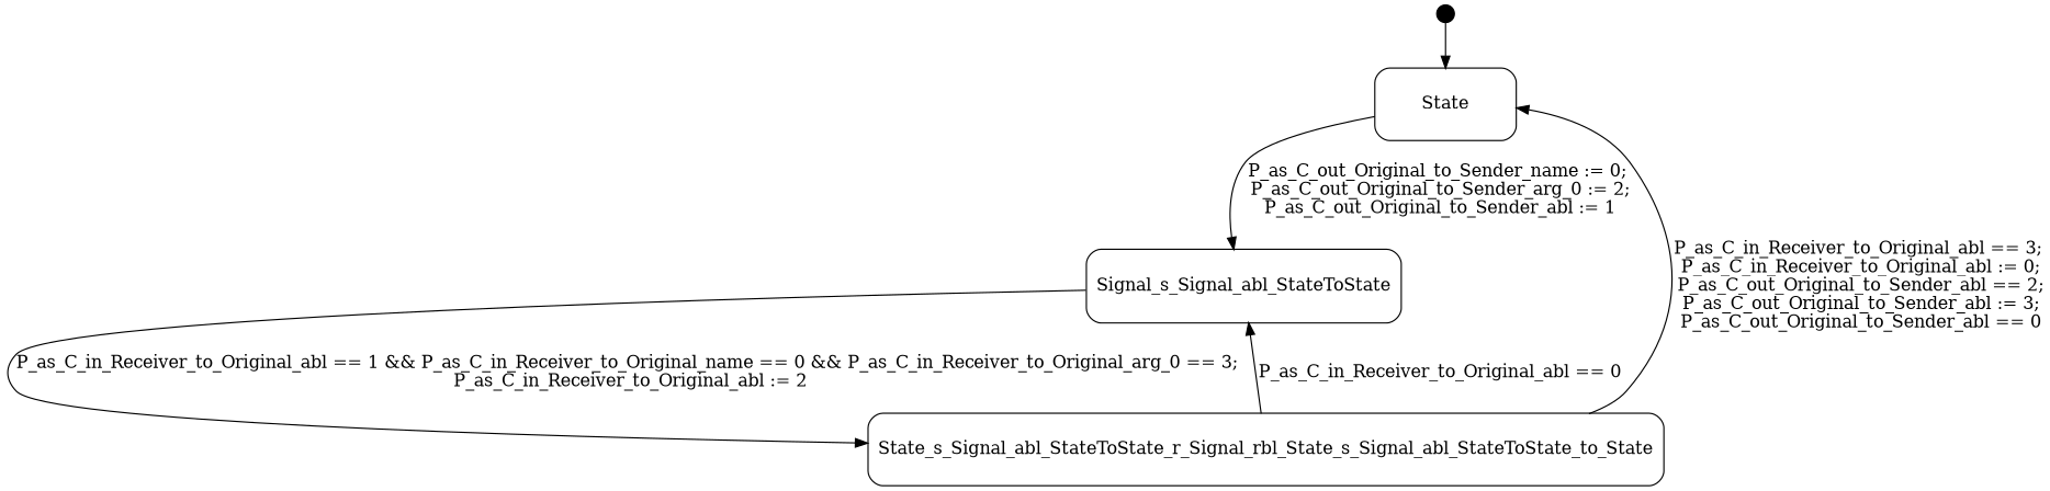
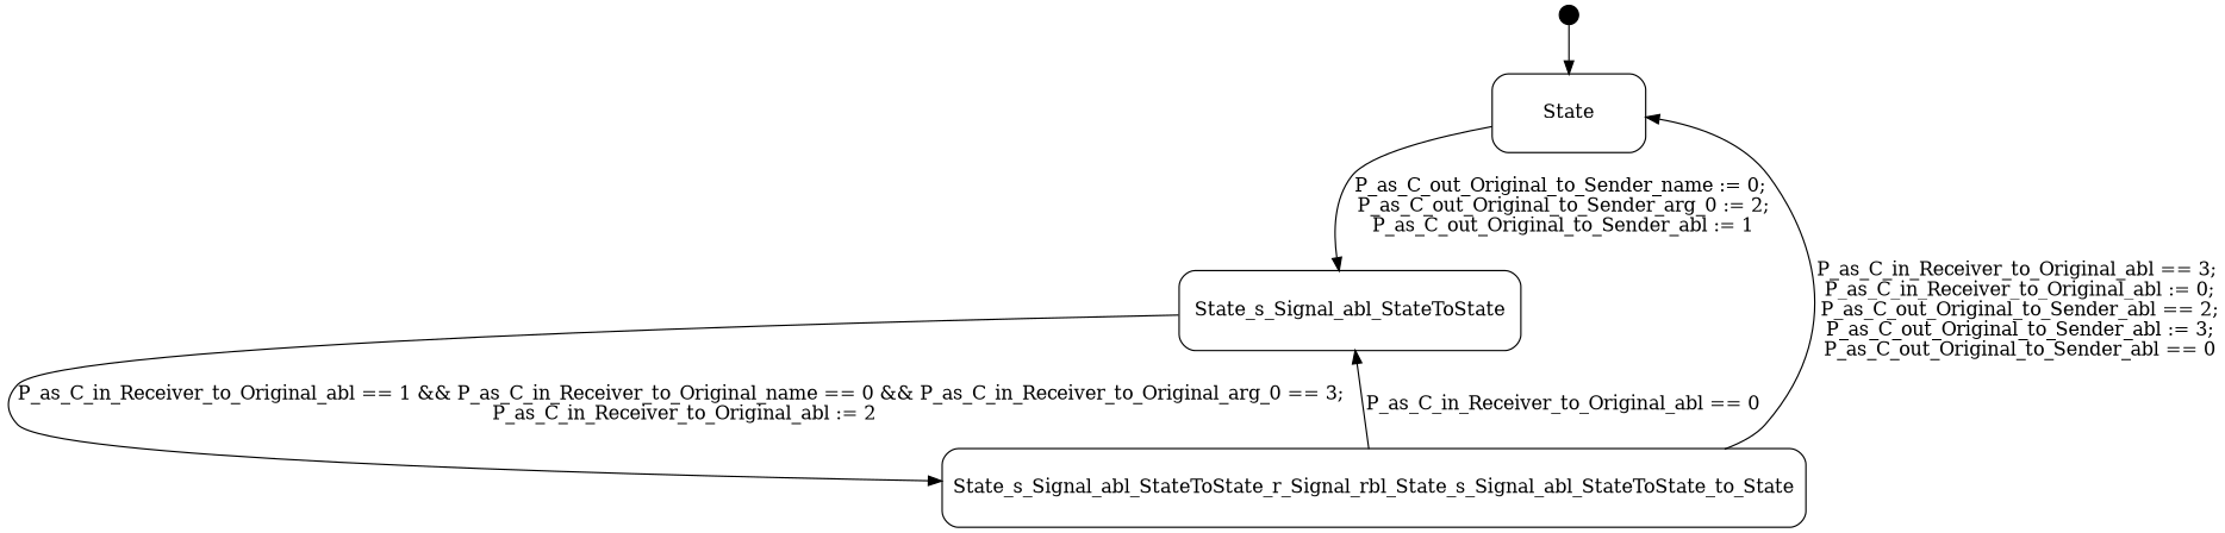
  digraph {
    compound=true
    rank=LR
    node [shape=Mrecord]
    State_extra [height=0.2 shape=point]
    State [height=0.8 width=1.6]
-   State_s_Signal_abl_StateToState [height=0.8 width=1.6 label=Signal_s_Signal_abl_StateToState]
+   State_s_Signal_abl_StateToState [height=0.8 width=1.6]
    State_s_Signal_abl_StateToState_r_Signal_rbl_State_s_Signal_abl_StateToState_to_State [height=0.8 width=1.6]
    State_extra -> State
    State -> State_s_Signal_abl_StateToState [label="P_as_C_out_Original_to_Sender_name := 0;\n P_as_C_out_Original_to_Sender_arg_0 := 2;\n P_as_C_out_Original_to_Sender_abl := 1"]
    State_s_Signal_abl_StateToState -> State_s_Signal_abl_StateToState_r_Signal_rbl_State_s_Signal_abl_StateToState_to_State [label="P_as_C_in_Receiver_to_Original_abl == 1 && P_as_C_in_Receiver_to_Original_name == 0 && P_as_C_in_Receiver_to_Original_arg_0 == 3;\n P_as_C_in_Receiver_to_Original_abl := 2"]
    State_s_Signal_abl_StateToState_r_Signal_rbl_State_s_Signal_abl_StateToState_to_State -> State [label="P_as_C_in_Receiver_to_Original_abl == 3;\n P_as_C_in_Receiver_to_Original_abl := 0;\n P_as_C_out_Original_to_Sender_abl == 2;\n P_as_C_out_Original_to_Sender_abl := 3;\n P_as_C_out_Original_to_Sender_abl == 0"]
    State_s_Signal_abl_StateToState_r_Signal_rbl_State_s_Signal_abl_StateToState_to_State -> State_s_Signal_abl_StateToState [label="P_as_C_in_Receiver_to_Original_abl == 0"]
  }
